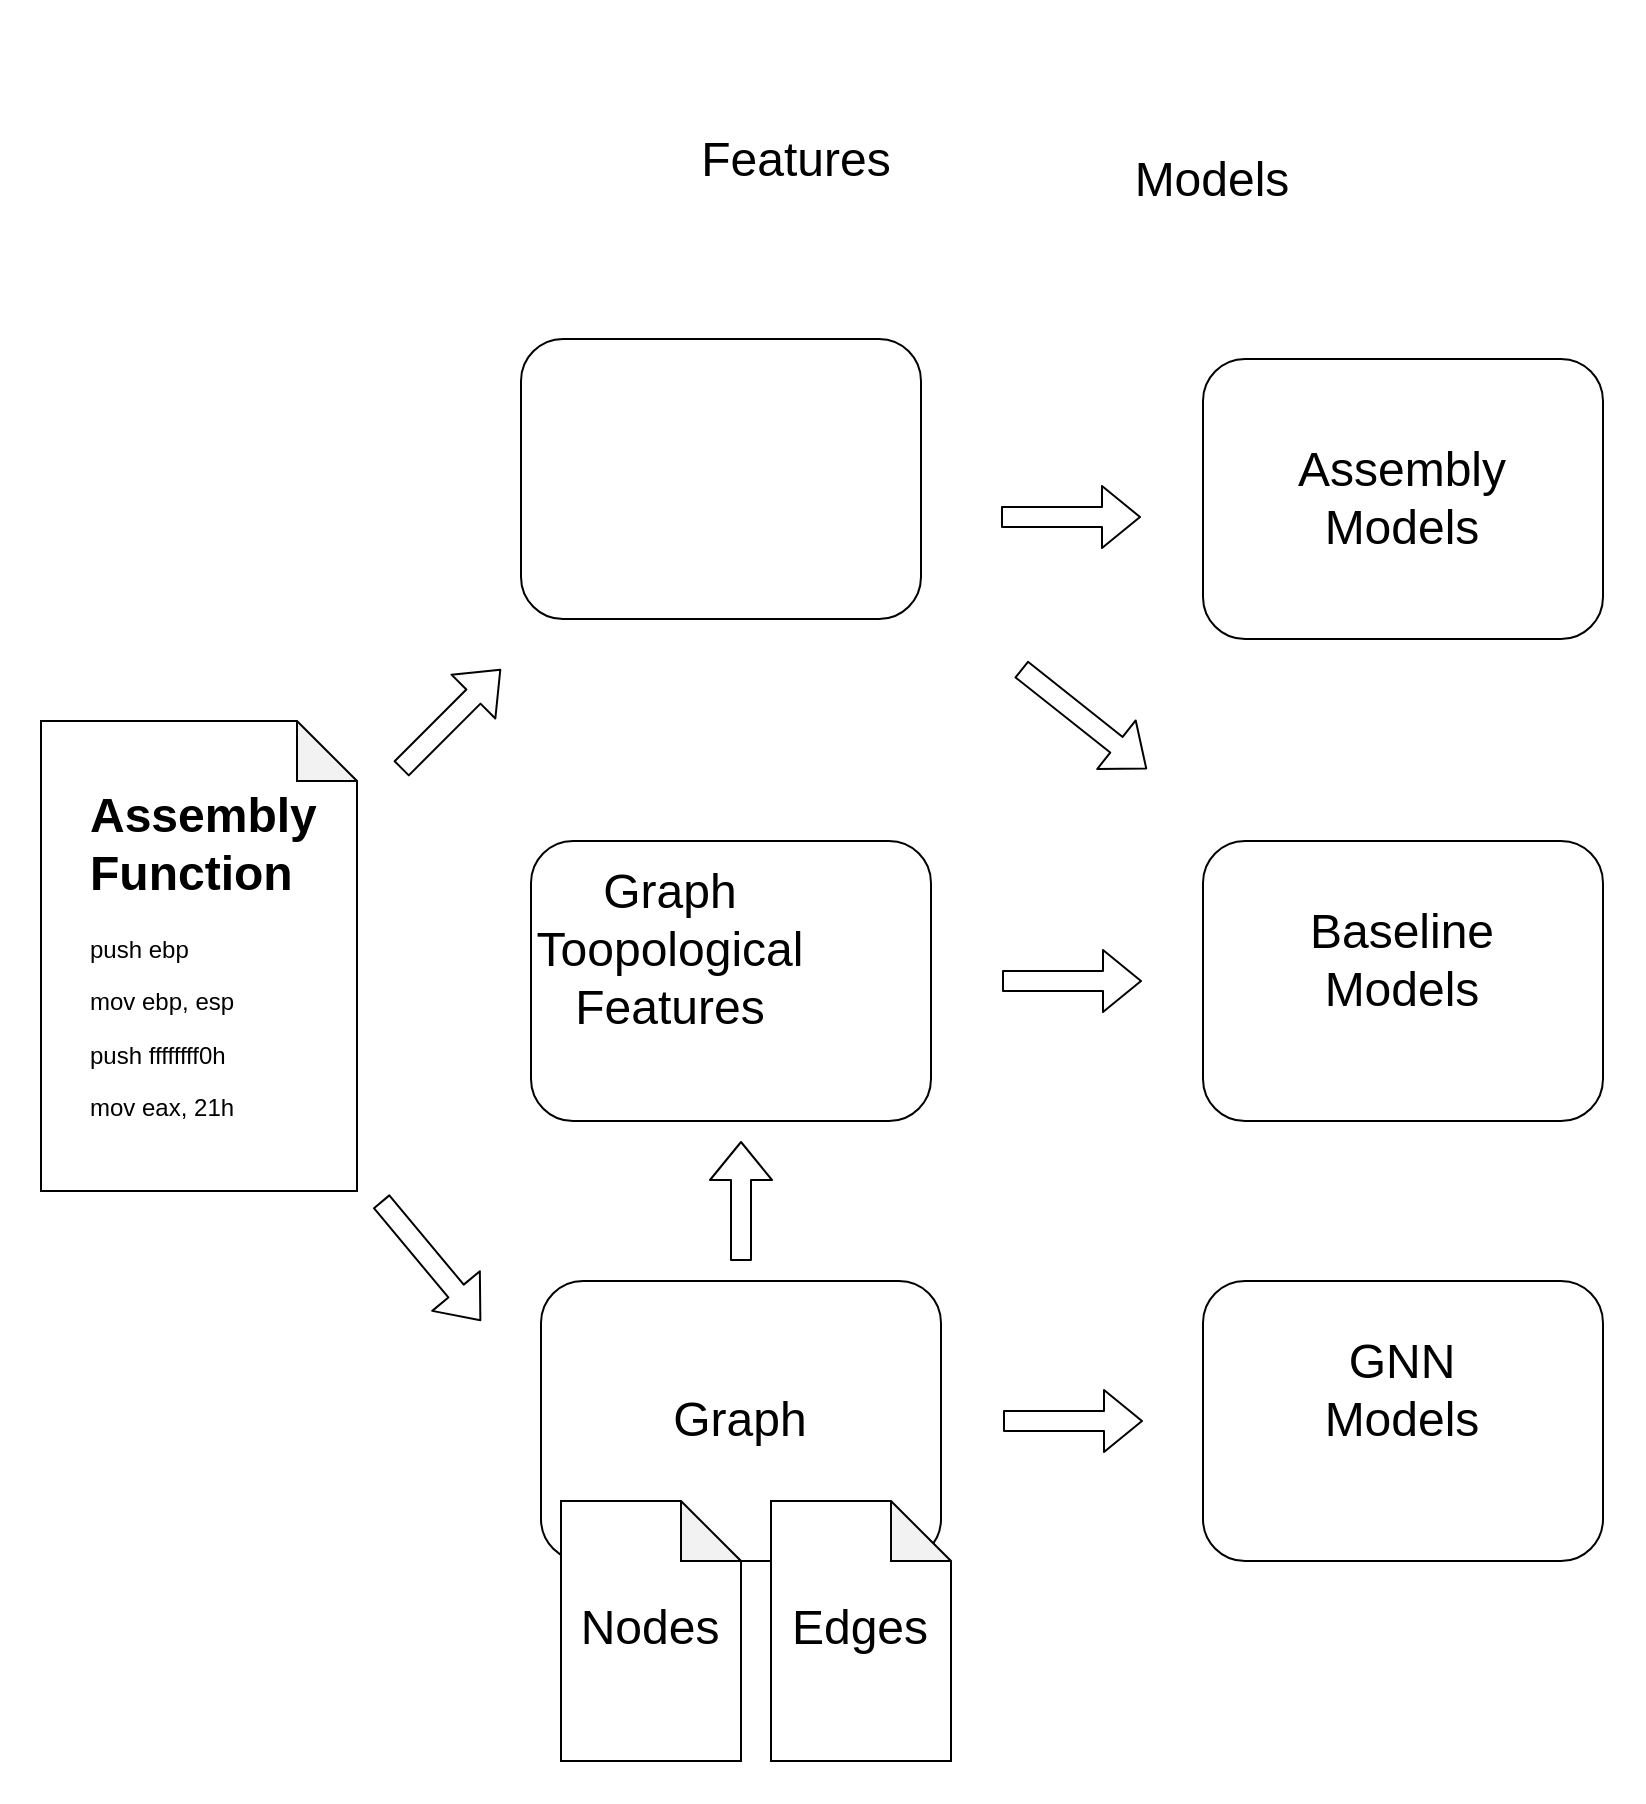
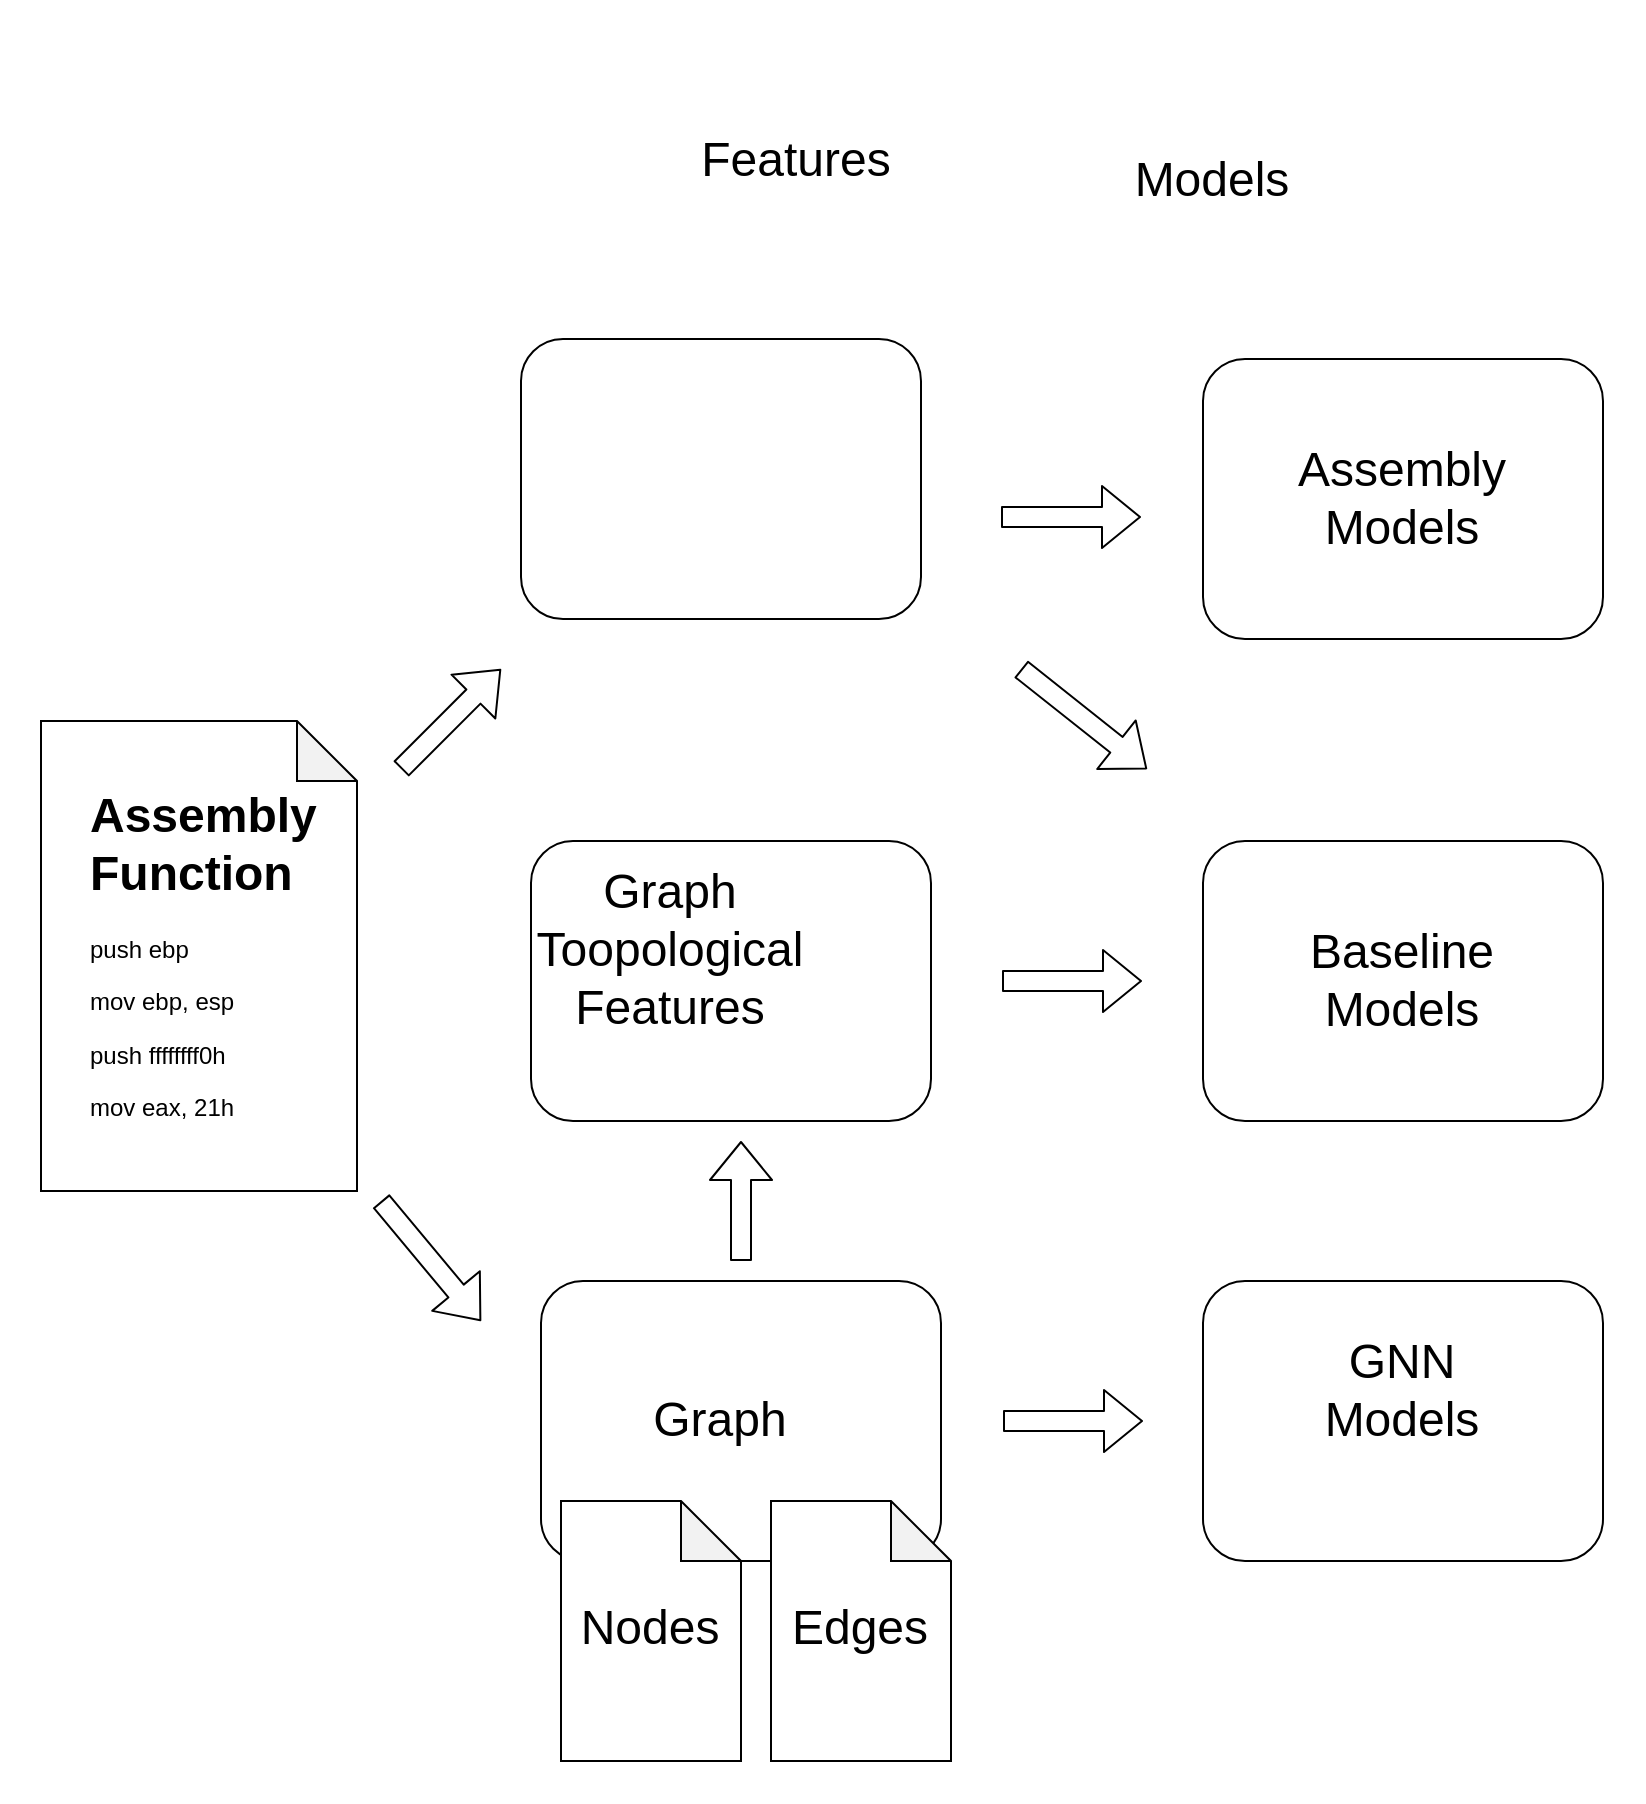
  <mxCell id="0" />
  <mxCell id="1" parent="0" />
  <mxCell id="2" value="" style="shape=note;whiteSpace=wrap;html=1;backgroundOutline=1;darkOpacity=0.05;" vertex="1" parent="1"><mxGeometry x="20" y="360" width="158" height="235" as="geometry" /></mxCell>
  <mxCell id="3" value="&lt;h1&gt;Assembly Function&lt;/h1&gt;&lt;p&gt;push ebp&lt;/p&gt;&lt;p&gt;mov ebp, esp&lt;/p&gt;&lt;p&gt;push ffffffff0h&lt;/p&gt;&lt;p&gt;mov eax, 21h&lt;/p&gt;" style="text;html=1;strokeColor=none;fillColor=none;spacing=5;spacingTop=-20;whiteSpace=wrap;overflow=hidden;rounded=0;" vertex="1" parent="1"><mxGeometry x="40" y="387.5" width="185" height="180" as="geometry" /></mxCell>
  <mxCell id="4" value="" style="rounded=1;whiteSpace=wrap;html=1;" vertex="1" parent="1"><mxGeometry x="260" y="169" width="200" height="140" as="geometry" /></mxCell>
  <mxCell id="5" value="" style="shape=flexArrow;endArrow=classic;html=1;" edge="1" parent="1"><mxGeometry width="50" height="50" relative="1" as="geometry"><mxPoint x="200" y="384" as="sourcePoint" /><mxPoint x="250" y="334" as="targetPoint" /></mxGeometry></mxCell>
  <mxCell id="6" value="" style="shape=flexArrow;endArrow=classic;html=1;" edge="1" parent="1"><mxGeometry width="50" height="50" relative="1" as="geometry"><mxPoint x="370" y="630" as="sourcePoint" /><mxPoint x="370" y="570" as="targetPoint" /></mxGeometry></mxCell>
  <mxCell id="7" value="" style="rounded=1;whiteSpace=wrap;html=1;" vertex="1" parent="1"><mxGeometry x="270" y="640" width="200" height="140" as="geometry" /></mxCell>
- <mxCell id="8" value="&lt;span style=&quot;font-size: 24px&quot;&gt;Graph&lt;/span&gt;" style="text;html=1;strokeColor=none;fillColor=none;align=center;verticalAlign=middle;whiteSpace=wrap;rounded=0;" vertex="1" parent="1"><mxGeometry x="310" y="690" width="120" height="40" as="geometry" /></mxCell>
+ <mxCell id="8" value="&lt;span style=&quot;font-size: 24px&quot;&gt;Graph&lt;/span&gt;" style="text;html=1;strokeColor=none;fillColor=none;align=center;verticalAlign=middle;whiteSpace=wrap;rounded=0;" vertex="1" parent="1"><mxGeometry x="300" y="690" width="120" height="40" as="geometry" /></mxCell>
  <mxCell id="9" value="" style="shape=note;whiteSpace=wrap;html=1;backgroundOutline=1;darkOpacity=0.05;" vertex="1" parent="1"><mxGeometry x="280" y="750" width="90" height="130" as="geometry" /></mxCell>
  <mxCell id="10" value="" style="shape=note;whiteSpace=wrap;html=1;backgroundOutline=1;darkOpacity=0.05;" vertex="1" parent="1"><mxGeometry x="385" y="750" width="90" height="130" as="geometry" /></mxCell>
  <mxCell id="11" value="&lt;span style=&quot;font-size: 24px&quot;&gt;Nodes&lt;/span&gt;" style="text;html=1;strokeColor=none;fillColor=none;align=center;verticalAlign=middle;whiteSpace=wrap;rounded=0;" vertex="1" parent="1"><mxGeometry x="265" y="794" width="120" height="40" as="geometry" /></mxCell>
  <mxCell id="12" value="&lt;span style=&quot;font-size: 24px&quot;&gt;Edges&lt;/span&gt;" style="text;html=1;strokeColor=none;fillColor=none;align=center;verticalAlign=middle;whiteSpace=wrap;rounded=0;" vertex="1" parent="1"><mxGeometry x="370" y="794" width="120" height="40" as="geometry" /></mxCell>
  <mxCell id="13" value="" style="shape=flexArrow;endArrow=classic;html=1;" edge="1" parent="1"><mxGeometry width="50" height="50" relative="1" as="geometry"><mxPoint x="190" y="600" as="sourcePoint" /><mxPoint x="240" y="660" as="targetPoint" /></mxGeometry></mxCell>
  <mxCell id="14" value="" style="rounded=1;whiteSpace=wrap;html=1;" vertex="1" parent="1"><mxGeometry x="265" y="420" width="200" height="140" as="geometry" /></mxCell>
  <mxCell id="15" value="&lt;font style=&quot;font-size: 24px&quot;&gt;Graph Toopological&lt;br&gt;Features&lt;br&gt;&lt;/font&gt;" style="text;html=1;strokeColor=none;fillColor=none;align=center;verticalAlign=middle;whiteSpace=wrap;rounded=0;" vertex="1" parent="1"><mxGeometry x="275" y="455" width="120" height="40" as="geometry" /></mxCell>
  <mxCell id="16" value="" style="shape=flexArrow;endArrow=classic;html=1;" edge="1" parent="1"><mxGeometry width="50" height="50" relative="1" as="geometry"><mxPoint x="500" y="258" as="sourcePoint" /><mxPoint x="570" y="258" as="targetPoint" /></mxGeometry></mxCell>
  <mxCell id="17" value="" style="rounded=1;whiteSpace=wrap;html=1;" vertex="1" parent="1"><mxGeometry x="601" y="179" width="200" height="140" as="geometry" /></mxCell>
  <mxCell id="18" value="&lt;font style=&quot;font-size: 24px&quot;&gt;Assembly&lt;br&gt;Models&lt;br&gt;&lt;/font&gt;" style="text;html=1;strokeColor=none;fillColor=none;align=center;verticalAlign=middle;whiteSpace=wrap;rounded=0;" vertex="1" parent="1"><mxGeometry x="641" y="229" width="120" height="40" as="geometry" /></mxCell>
  <mxCell id="19" value="" style="rounded=1;whiteSpace=wrap;html=1;" vertex="1" parent="1"><mxGeometry x="601" y="420" width="200" height="140" as="geometry" /></mxCell>
- <mxCell id="20" value="&lt;font style=&quot;font-size: 24px&quot;&gt;Baseline Models&lt;br&gt;&lt;/font&gt;" style="text;html=1;strokeColor=none;fillColor=none;align=center;verticalAlign=middle;whiteSpace=wrap;rounded=0;" vertex="1" parent="1"><mxGeometry x="641" y="460" width="120" height="40" as="geometry" /></mxCell>
+ <mxCell id="20" value="&lt;font style=&quot;font-size: 24px&quot;&gt;Baseline Models&lt;br&gt;&lt;/font&gt;" style="text;html=1;strokeColor=none;fillColor=none;align=center;verticalAlign=middle;whiteSpace=wrap;rounded=0;" vertex="1" parent="1"><mxGeometry x="641" y="470" width="120" height="40" as="geometry" /></mxCell>
  <mxCell id="21" value="" style="rounded=1;whiteSpace=wrap;html=1;" vertex="1" parent="1"><mxGeometry x="601" y="640" width="200" height="140" as="geometry" /></mxCell>
  <mxCell id="22" value="&lt;font style=&quot;font-size: 24px&quot;&gt;GNN Models&lt;br&gt;&lt;/font&gt;" style="text;html=1;strokeColor=none;fillColor=none;align=center;verticalAlign=middle;whiteSpace=wrap;rounded=0;" vertex="1" parent="1"><mxGeometry x="641" y="675" width="120" height="40" as="geometry" /></mxCell>
  <mxCell id="23" value="&lt;font style=&quot;font-size: 24px&quot;&gt;Features&lt;br&gt;&lt;/font&gt;" style="text;html=1;strokeColor=none;fillColor=none;align=center;verticalAlign=middle;whiteSpace=wrap;rounded=0;" vertex="1" parent="1"><mxGeometry x="298" y="20" width="200" height="120" as="geometry" /></mxCell>
  <mxCell id="24" value="&lt;font style=&quot;font-size: 24px&quot;&gt;Models&lt;br&gt;&lt;/font&gt;" style="text;html=1;strokeColor=none;fillColor=none;align=center;verticalAlign=middle;whiteSpace=wrap;rounded=0;" vertex="1" parent="1"><mxGeometry x="506" y="30" width="200" height="120" as="geometry" /></mxCell>
  <mxCell id="25" value="" style="shape=flexArrow;endArrow=classic;html=1;" edge="1" parent="1"><mxGeometry width="50" height="50" relative="1" as="geometry"><mxPoint x="510" y="334" as="sourcePoint" /><mxPoint x="573" y="384" as="targetPoint" /></mxGeometry></mxCell>
  <mxCell id="26" value="" style="shape=flexArrow;endArrow=classic;html=1;" edge="1" parent="1"><mxGeometry width="50" height="50" relative="1" as="geometry"><mxPoint x="500.5" y="490" as="sourcePoint" /><mxPoint x="570.5" y="490" as="targetPoint" /></mxGeometry></mxCell>
  <mxCell id="27" value="" style="shape=flexArrow;endArrow=classic;html=1;" edge="1" parent="1"><mxGeometry width="50" height="50" relative="1" as="geometry"><mxPoint x="501" y="710" as="sourcePoint" /><mxPoint x="571" y="710" as="targetPoint" /></mxGeometry></mxCell>
